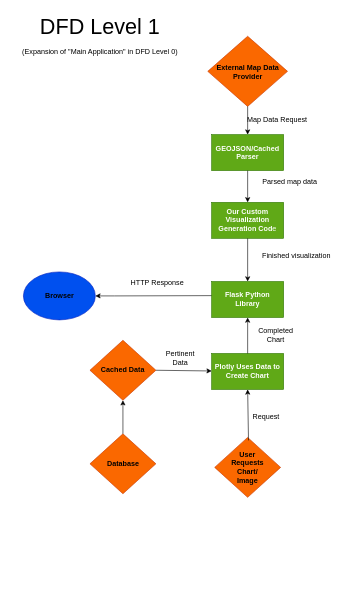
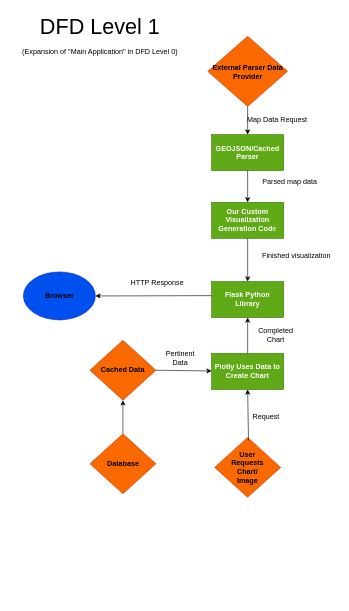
  <mxCell id="0" />
  <mxCell id="1" parent="0" />
- <mxCell id="2" value="&lt;b&gt;External Map Data Provider&lt;/b&gt;" style="rhombus;whiteSpace=wrap;html=1;fillColor=#fa6800;strokeColor=#C73500;fontColor=#000000;movable=1;resizable=1;rotatable=1;deletable=1;editable=1;locked=0;connectable=1;" parent="1" vertex="1"><mxGeometry x="345.5" y="60" width="133" height="117" as="geometry" /></mxCell>
+ <mxCell id="2" value="&lt;b&gt;External Parser Data Provider&lt;/b&gt;" style="rhombus;whiteSpace=wrap;html=1;fillColor=#fa6800;strokeColor=#C73500;fontColor=#000000;movable=1;resizable=1;rotatable=1;deletable=1;editable=1;locked=0;connectable=1;" parent="1" vertex="1"><mxGeometry x="345.5" y="60" width="133" height="117" as="geometry" /></mxCell>
  <mxCell id="3" value="" style="rhombus;whiteSpace=wrap;html=1;fillColor=#fa6800;strokeColor=#C73500;fontColor=#000000;movable=1;resizable=1;rotatable=1;deletable=1;editable=1;locked=0;connectable=1;" parent="1" vertex="1"><mxGeometry x="357" y="729" width="110" height="100" as="geometry" /></mxCell>
  <mxCell id="4" value="&lt;b&gt;Cached Data&lt;/b&gt;" style="rhombus;whiteSpace=wrap;html=1;fillColor=#fa6800;strokeColor=#C73500;fontColor=#000000;movable=1;resizable=1;rotatable=1;deletable=1;editable=1;locked=0;connectable=1;" parent="1" vertex="1"><mxGeometry x="149" y="567" width="110" height="100" as="geometry" /></mxCell>
  <mxCell id="5" value="" style="endArrow=classic;html=1;rounded=0;entryX=1;entryY=0.5;entryDx=0;entryDy=0;exitX=0.034;exitY=0.392;exitDx=0;exitDy=0;exitPerimeter=0;" parent="1" source="17" target="7" edge="1"><mxGeometry width="50" height="50" relative="1" as="geometry"><mxPoint x="343" y="493" as="sourcePoint" /><mxPoint x="450" y="523" as="targetPoint" /><Array as="points"><mxPoint x="190" y="493" /></Array></mxGeometry></mxCell>
  <mxCell id="6" value="&lt;div&gt;&lt;font color=&quot;#000000&quot;&gt;&lt;b&gt;User Requests Chart/ Image&lt;/b&gt;&lt;/font&gt;&lt;/div&gt;" style="text;html=1;align=center;verticalAlign=middle;whiteSpace=wrap;rounded=0;movable=1;resizable=1;rotatable=1;deletable=1;editable=1;locked=0;connectable=1;fillColor=none;" parent="1" vertex="1"><mxGeometry x="382" y="743" width="60" height="71" as="geometry" /></mxCell>
  <mxCell id="7" value="" style="group;strokeColor=none;fillColor=none;fontColor=#ffffff;movable=1;resizable=1;rotatable=1;deletable=1;editable=1;locked=0;connectable=1;" parent="1" vertex="1" connectable="0"><mxGeometry x="38" y="453" width="120" height="80" as="geometry" /></mxCell>
  <mxCell id="8" value="" style="ellipse;whiteSpace=wrap;html=1;fillColor=#0050ef;fontColor=#FFFFFF;strokeColor=#001DBC;movable=0;resizable=0;rotatable=0;deletable=0;editable=0;locked=1;connectable=0;" parent="7" vertex="1"><mxGeometry width="120" height="80" as="geometry" /></mxCell>
  <mxCell id="9" value="&lt;b&gt;Browser&lt;/b&gt;" style="text;html=1;align=center;verticalAlign=middle;rounded=0;fontColor=light-dark(#000000,#000000);movable=1;resizable=1;rotatable=1;deletable=1;editable=1;locked=0;connectable=1;" parent="7" vertex="1"><mxGeometry x="30" y="25" width="60" height="30" as="geometry" /></mxCell>
  <mxCell id="10" value="HTTP Response" style="text;html=1;align=center;verticalAlign=middle;resizable=0;points=[];autosize=1;strokeColor=none;fillColor=none;" parent="1" vertex="1"><mxGeometry x="207" y="458" width="107" height="26" as="geometry" /></mxCell>
  <mxCell id="11" value="Map Data Request" style="text;html=1;align=center;verticalAlign=middle;resizable=0;points=[];autosize=1;strokeColor=none;fillColor=none;" parent="1" vertex="1"><mxGeometry x="402" y="187" width="118" height="26" as="geometry" /></mxCell>
  <mxCell id="12" value="" style="rhombus;whiteSpace=wrap;html=1;fillColor=#fa6800;strokeColor=#C73500;fontColor=#000000;movable=1;resizable=1;rotatable=1;deletable=1;editable=1;locked=0;connectable=1;" parent="1" vertex="1"><mxGeometry x="149" y="723" width="110" height="100" as="geometry" /></mxCell>
  <mxCell id="13" value="" style="endArrow=classic;startArrow=none;html=1;rounded=0;entryX=0.5;entryY=1;entryDx=0;entryDy=0;exitX=0.5;exitY=0;exitDx=0;exitDy=0;startFill=0;" parent="1" source="12" target="4" edge="1"><mxGeometry width="50" height="50" relative="1" as="geometry"><mxPoint x="566" y="596" as="sourcePoint" /><mxPoint x="616" y="546" as="targetPoint" /></mxGeometry></mxCell>
  <mxCell id="14" value="&lt;b&gt;Database&lt;/b&gt;" style="text;html=1;align=center;verticalAlign=middle;resizable=0;points=[];autosize=1;strokeColor=none;fillColor=none;" parent="1" vertex="1"><mxGeometry x="168.5" y="760" width="71" height="26" as="geometry" /></mxCell>
  <mxCell id="15" value="" style="group;fontStyle=1;movable=0;resizable=0;rotatable=0;deletable=0;editable=0;locked=1;connectable=0;" parent="1" vertex="1" connectable="0"><mxGeometry x="409" y="937" width="120" height="60" as="geometry" /></mxCell>
  <mxCell id="16" value="&lt;div&gt;&lt;font style=&quot;font-size: 36px;&quot;&gt;DFD Level 1&lt;/font&gt;&lt;/div&gt;&lt;div&gt;&lt;br&gt;&lt;/div&gt;&lt;div&gt;(Expansion of &quot;Main Application&quot; in DFD Level 0)&lt;/div&gt;" style="text;html=1;whiteSpace=wrap;strokeColor=none;fillColor=none;align=center;verticalAlign=middle;rounded=0;" vertex="1" parent="1"><mxGeometry x="20" y="20" width="292" height="74" as="geometry" /></mxCell>
  <mxCell id="17" value="&lt;b&gt;Flask Python Library&lt;/b&gt;" style="rounded=0;whiteSpace=wrap;html=1;fillColor=#60a917;fontColor=#ffffff;strokeColor=#2D7600;movable=1;resizable=1;rotatable=1;deletable=1;editable=1;locked=0;connectable=1;" vertex="1" parent="1"><mxGeometry x="352" y="469" width="120" height="60" as="geometry" /></mxCell>
  <mxCell id="18" value="&lt;b&gt;Plotly&amp;nbsp;Uses Data to Create Chart&lt;/b&gt;" style="rounded=0;whiteSpace=wrap;html=1;fillColor=#60a917;fontColor=#ffffff;strokeColor=#2D7600;movable=1;resizable=1;rotatable=1;deletable=1;editable=1;locked=0;connectable=1;" vertex="1" parent="1"><mxGeometry x="352" y="589" width="120" height="60" as="geometry" /></mxCell>
  <mxCell id="19" value="" style="endArrow=classic;html=1;rounded=0;entryX=0.5;entryY=1;entryDx=0;entryDy=0;exitX=0.5;exitY=0;exitDx=0;exitDy=0;" edge="1" parent="1" source="18" target="17"><mxGeometry width="50" height="50" relative="1" as="geometry"><mxPoint x="419" y="598" as="sourcePoint" /><mxPoint x="601" y="567" as="targetPoint" /></mxGeometry></mxCell>
  <mxCell id="20" value="&lt;b&gt;GEOJSON/Cached Parser&lt;/b&gt;" style="rounded=0;whiteSpace=wrap;html=1;fillColor=#60a917;fontColor=#ffffff;strokeColor=#2D7600;movable=1;resizable=1;rotatable=1;deletable=1;editable=1;locked=0;connectable=1;" vertex="1" parent="1"><mxGeometry x="352" y="224" width="120" height="60" as="geometry" /></mxCell>
  <mxCell id="21" value="" style="endArrow=classic;html=1;rounded=0;entryX=0.5;entryY=0;entryDx=0;entryDy=0;exitX=0.5;exitY=1;exitDx=0;exitDy=0;" edge="1" parent="1" source="2" target="20"><mxGeometry width="50" height="50" relative="1" as="geometry"><mxPoint x="630.5" y="202" as="sourcePoint" /><mxPoint x="680.5" y="152" as="targetPoint" /></mxGeometry></mxCell>
  <mxCell id="22" value="Parsed map data" style="text;html=1;align=center;verticalAlign=middle;resizable=0;points=[];autosize=1;strokeColor=none;fillColor=none;" vertex="1" parent="1"><mxGeometry x="427" y="290" width="109" height="26" as="geometry" /></mxCell>
  <mxCell id="23" value="&lt;b&gt;Our Custom Visualization Generation Cod&lt;/b&gt;e" style="rounded=0;whiteSpace=wrap;html=1;fillColor=#60a917;fontColor=#ffffff;strokeColor=#2D7600;movable=1;resizable=1;rotatable=1;deletable=1;editable=1;locked=0;connectable=1;" vertex="1" parent="1"><mxGeometry x="352" y="337" width="120" height="60" as="geometry" /></mxCell>
  <mxCell id="24" value="" style="endArrow=classic;html=1;rounded=0;entryX=0.5;entryY=0;entryDx=0;entryDy=0;exitX=0.5;exitY=1;exitDx=0;exitDy=0;" edge="1" parent="1" target="23"><mxGeometry width="50" height="50" relative="1" as="geometry"><mxPoint x="412" y="284" as="sourcePoint" /><mxPoint x="680.5" y="265" as="targetPoint" /></mxGeometry></mxCell>
  <mxCell id="25" value="" style="endArrow=classic;html=1;rounded=0;exitX=0.5;exitY=1;exitDx=0;exitDy=0;" edge="1" parent="1" source="23" target="17"><mxGeometry width="50" height="50" relative="1" as="geometry"><mxPoint x="502" y="427" as="sourcePoint" /><mxPoint x="552" y="377" as="targetPoint" /></mxGeometry></mxCell>
  <mxCell id="26" value="Finished visualization" style="text;html=1;align=center;verticalAlign=middle;resizable=0;points=[];autosize=1;strokeColor=none;fillColor=none;" vertex="1" parent="1"><mxGeometry x="427" y="414" width="132" height="26" as="geometry" /></mxCell>
  <mxCell id="27" value="" style="endArrow=classic;html=1;rounded=0;entryX=0.5;entryY=1;entryDx=0;entryDy=0;exitX=0.513;exitY=0.05;exitDx=0;exitDy=0;exitPerimeter=0;" edge="1" parent="1" source="3" target="18"><mxGeometry width="50" height="50" relative="1" as="geometry"><mxPoint x="359" y="737" as="sourcePoint" /><mxPoint x="409" y="687" as="targetPoint" /></mxGeometry></mxCell>
  <mxCell id="28" value="Request" style="text;html=1;whiteSpace=wrap;strokeColor=none;fillColor=none;align=center;verticalAlign=middle;rounded=0;" vertex="1" parent="1"><mxGeometry x="413" y="680" width="60" height="30" as="geometry" /></mxCell>
  <mxCell id="29" value="" style="endArrow=classic;html=1;rounded=0;exitX=1;exitY=0.5;exitDx=0;exitDy=0;" edge="1" parent="1" source="4" target="18"><mxGeometry width="50" height="50" relative="1" as="geometry"><mxPoint x="254" y="621" as="sourcePoint" /><mxPoint x="304" y="571" as="targetPoint" /></mxGeometry></mxCell>
  <mxCell id="30" value="Pertinent Data" style="text;html=1;whiteSpace=wrap;strokeColor=none;fillColor=none;align=center;verticalAlign=middle;rounded=0;" vertex="1" parent="1"><mxGeometry x="270" y="581" width="60" height="30" as="geometry" /></mxCell>
  <mxCell id="31" value="Completed Chart" style="text;html=1;whiteSpace=wrap;strokeColor=none;fillColor=none;align=center;verticalAlign=middle;rounded=0;" vertex="1" parent="1"><mxGeometry x="429" y="544" width="60" height="30" as="geometry" /></mxCell>
